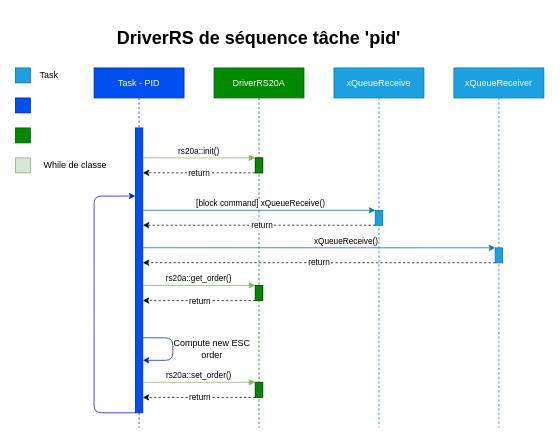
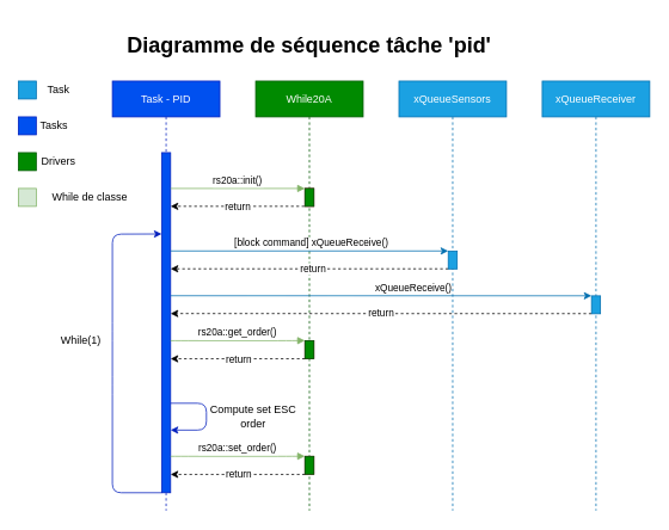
  <mxCell id="0" />
  <mxCell id="1" parent="0" />
  <mxCell id="2" value="Task - PID" style="shape=umlLifeline;perimeter=lifelinePerimeter;container=1;collapsible=0;recursiveResize=0;rounded=0;shadow=0;strokeWidth=1;fillColor=#0050ef;strokeColor=#001DBC;fontColor=#ffffff;" parent="1" vertex="1"><mxGeometry x="125" y="90" width="120" height="480" as="geometry" /></mxCell>
  <mxCell id="3" value="" style="points=[];perimeter=orthogonalPerimeter;rounded=0;shadow=0;strokeWidth=1;fillColor=#0050ef;strokeColor=#001DBC;fontColor=#ffffff;" parent="2" vertex="1"><mxGeometry x="55" y="80" width="10" height="380" as="geometry" /></mxCell>
  <mxCell id="4" value="" style="endArrow=classic;html=1;exitX=-0.003;exitY=1;exitDx=0;exitDy=0;exitPerimeter=0;entryX=0;entryY=0.239;entryDx=0;entryDy=0;entryPerimeter=0;fillColor=#0050ef;strokeColor=#001DBC;" parent="2" source="3" target="3" edge="1"><mxGeometry width="50" height="50" relative="1" as="geometry"><mxPoint x="-70" y="400" as="sourcePoint" /><mxPoint x="-10" y="200" as="targetPoint" /><Array as="points"><mxPoint y="460" /><mxPoint y="340" /><mxPoint y="280" /><mxPoint y="171" /></Array></mxGeometry></mxCell>
  <mxCell id="5" value="" style="endArrow=classic;html=1;fillColor=#0050ef;strokeColor=#001DBC;" edge="1" parent="2" source="3" target="3"><mxGeometry width="50" height="50" relative="1" as="geometry"><mxPoint x="60" y="360" as="sourcePoint" /><mxPoint x="61.14" y="389.6" as="targetPoint" /><Array as="points"><mxPoint x="105" y="360" /><mxPoint x="105" y="390" /></Array></mxGeometry></mxCell>
- <mxCell id="6" value="DriverRS20A" style="shape=umlLifeline;perimeter=lifelinePerimeter;container=1;collapsible=0;recursiveResize=0;rounded=0;shadow=0;strokeWidth=1;fillColor=#008a00;strokeColor=#005700;fontColor=#ffffff;" parent="1" vertex="1"><mxGeometry x="285" y="90" width="120" height="480" as="geometry" /></mxCell>
+ <mxCell id="6" value="While20A" style="shape=umlLifeline;perimeter=lifelinePerimeter;container=1;collapsible=0;recursiveResize=0;rounded=0;shadow=0;strokeWidth=1;fillColor=#008a00;strokeColor=#005700;fontColor=#ffffff;" parent="1" vertex="1"><mxGeometry x="285" y="90" width="120" height="480" as="geometry" /></mxCell>
  <mxCell id="7" value="" style="points=[];perimeter=orthogonalPerimeter;rounded=0;shadow=0;strokeWidth=1;fillColor=#d80073;strokeColor=#A50040;fontColor=#ffffff;" parent="6" vertex="1"><mxGeometry x="55" y="120" width="10" height="20" as="geometry" /></mxCell>
  <mxCell id="8" value="" style="points=[];perimeter=orthogonalPerimeter;rounded=0;shadow=0;strokeWidth=1;fillColor=#d80073;strokeColor=#A50040;fontColor=#ffffff;" parent="6" vertex="1"><mxGeometry x="55" y="290.08" width="10" height="20" as="geometry" /></mxCell>
  <mxCell id="9" value="" style="points=[];perimeter=orthogonalPerimeter;rounded=0;shadow=0;strokeWidth=1;fillColor=#008a00;strokeColor=#005700;fontColor=#ffffff;" parent="6" vertex="1"><mxGeometry x="55" y="120" width="10" height="20" as="geometry" /></mxCell>
  <mxCell id="10" value="" style="points=[];perimeter=orthogonalPerimeter;rounded=0;shadow=0;strokeWidth=1;fillColor=#008a00;strokeColor=#005700;fontColor=#ffffff;" parent="6" vertex="1"><mxGeometry x="55" y="290.08" width="10" height="20" as="geometry" /></mxCell>
  <mxCell id="11" value="" style="points=[];perimeter=orthogonalPerimeter;rounded=0;shadow=0;strokeWidth=1;fillColor=#d80073;strokeColor=#A50040;fontColor=#ffffff;" vertex="1" parent="6"><mxGeometry x="55" y="419.3" width="10" height="20" as="geometry" /></mxCell>
  <mxCell id="12" value="" style="points=[];perimeter=orthogonalPerimeter;rounded=0;shadow=0;strokeWidth=1;fillColor=#008a00;strokeColor=#005700;fontColor=#ffffff;" vertex="1" parent="6"><mxGeometry x="55" y="419.3" width="10" height="20" as="geometry" /></mxCell>
  <mxCell id="13" value="rs20a::set_order()" style="verticalAlign=bottom;endArrow=block;shadow=0;strokeWidth=1;entryX=0;entryY=-0.004;entryDx=0;entryDy=0;entryPerimeter=0;fillColor=#d5e8d4;strokeColor=#82b366;" edge="1" parent="6" target="11"><mxGeometry relative="1" as="geometry"><mxPoint x="-95" y="419.3" as="sourcePoint" /><mxPoint x="45" y="419.3" as="targetPoint" /><mxPoint as="offset" /><Array as="points"><mxPoint x="-85" y="419.3" /><mxPoint x="35" y="419.3" /></Array></mxGeometry></mxCell>
  <mxCell id="14" value="" style="endArrow=classic;html=1;exitX=0;exitY=1.011;exitDx=0;exitDy=0;exitPerimeter=0;dashed=1;" edge="1" parent="6" source="11"><mxGeometry width="50" height="50" relative="1" as="geometry"><mxPoint x="54.43" y="459.3" as="sourcePoint" /><mxPoint x="-95" y="439.52" as="targetPoint" /></mxGeometry></mxCell>
  <mxCell id="15" value="return" style="edgeLabel;html=1;align=center;verticalAlign=middle;resizable=0;points=[];" vertex="1" connectable="0" parent="14"><mxGeometry x="-0.174" y="-1" relative="1" as="geometry"><mxPoint x="-12.72" y="0.78" as="offset" /></mxGeometry></mxCell>
  <mxCell id="16" value="rs20a::init()" style="verticalAlign=bottom;endArrow=block;entryX=0;entryY=0;shadow=0;strokeWidth=1;fillColor=#d5e8d4;strokeColor=#82b366;" parent="1" source="3" target="7" edge="1"><mxGeometry relative="1" as="geometry"><mxPoint x="285" y="170" as="sourcePoint" /><mxPoint as="offset" /></mxGeometry></mxCell>
- <mxCell id="17" value="xQueueReceive" style="shape=umlLifeline;perimeter=lifelinePerimeter;container=1;collapsible=0;recursiveResize=0;rounded=0;shadow=0;strokeWidth=1;fillColor=#1ba1e2;strokeColor=#006EAF;fontColor=#ffffff;" parent="1" vertex="1"><mxGeometry x="445" y="90" width="120" height="480" as="geometry" /></mxCell>
+ <mxCell id="17" value="xQueueSensors" style="shape=umlLifeline;perimeter=lifelinePerimeter;container=1;collapsible=0;recursiveResize=0;rounded=0;shadow=0;strokeWidth=1;fillColor=#1ba1e2;strokeColor=#006EAF;fontColor=#ffffff;" parent="1" vertex="1"><mxGeometry x="445" y="90" width="120" height="480" as="geometry" /></mxCell>
  <mxCell id="18" value="" style="points=[];perimeter=orthogonalPerimeter;rounded=0;shadow=0;strokeWidth=1;fillColor=#1ba1e2;strokeColor=#006EAF;fontColor=#ffffff;" parent="17" vertex="1"><mxGeometry x="55" y="189.92" width="10" height="20" as="geometry" /></mxCell>
  <mxCell id="19" value="" style="endArrow=classic;html=1;entryX=0;entryY=-0.004;entryDx=0;entryDy=0;entryPerimeter=0;fillColor=#1ba1e2;strokeColor=#006EAF;" edge="1" parent="17" target="43"><mxGeometry width="50" height="50" relative="1" as="geometry"><mxPoint x="-255" y="239.83" as="sourcePoint" /><mxPoint x="-75" y="249.91" as="targetPoint" /></mxGeometry></mxCell>
  <mxCell id="20" value="xQueueReceive()" style="edgeLabel;html=1;align=center;verticalAlign=middle;resizable=0;points=[];" vertex="1" connectable="0" parent="19"><mxGeometry x="0.416" y="1" relative="1" as="geometry"><mxPoint x="-62.79" y="-8.84" as="offset" /></mxGeometry></mxCell>
  <mxCell id="21" value="" style="endArrow=classic;html=1;exitX=0;exitY=0.993;exitDx=0;exitDy=0;exitPerimeter=0;dashed=1;" edge="1" parent="17" source="43"><mxGeometry width="50" height="50" relative="1" as="geometry"><mxPoint x="-85" y="299.91" as="sourcePoint" /><mxPoint x="-255" y="259.77" as="targetPoint" /></mxGeometry></mxCell>
  <mxCell id="22" value="return" style="edgeLabel;html=1;align=center;verticalAlign=middle;resizable=0;points=[];" vertex="1" connectable="0" parent="21"><mxGeometry x="0.041" y="-1" relative="1" as="geometry"><mxPoint x="9" y="1.14" as="offset" /></mxGeometry></mxCell>
  <mxCell id="23" value="" style="endArrow=classic;html=1;exitX=-0.057;exitY=0.996;exitDx=0;exitDy=0;exitPerimeter=0;dashed=1;" parent="1" source="7" target="3" edge="1"><mxGeometry width="50" height="50" relative="1" as="geometry"><mxPoint x="270" y="300" as="sourcePoint" /><mxPoint x="200" y="250" as="targetPoint" /></mxGeometry></mxCell>
  <mxCell id="24" value="return" style="edgeLabel;html=1;align=center;verticalAlign=middle;resizable=0;points=[];" parent="23" vertex="1" connectable="0"><mxGeometry x="-0.174" y="-1" relative="1" as="geometry"><mxPoint x="-12.72" y="1.08" as="offset" /></mxGeometry></mxCell>
  <mxCell id="25" value="rs20a::get_order()" style="verticalAlign=bottom;endArrow=block;shadow=0;strokeWidth=1;entryX=0;entryY=-0.004;entryDx=0;entryDy=0;entryPerimeter=0;fillColor=#d5e8d4;strokeColor=#82b366;" parent="1" target="8" edge="1"><mxGeometry relative="1" as="geometry"><mxPoint x="190" y="380.08" as="sourcePoint" /><mxPoint x="330" y="380.08" as="targetPoint" /><mxPoint as="offset" /><Array as="points"><mxPoint x="200" y="380.08" /><mxPoint x="320" y="380.08" /></Array></mxGeometry></mxCell>
  <mxCell id="26" value="" style="endArrow=classic;html=1;exitX=0;exitY=1.011;exitDx=0;exitDy=0;exitPerimeter=0;dashed=1;" parent="1" source="8" edge="1"><mxGeometry width="50" height="50" relative="1" as="geometry"><mxPoint x="339.43" y="420.08" as="sourcePoint" /><mxPoint x="190" y="400.3" as="targetPoint" /></mxGeometry></mxCell>
  <mxCell id="27" value="return" style="edgeLabel;html=1;align=center;verticalAlign=middle;resizable=0;points=[];" parent="26" vertex="1" connectable="0"><mxGeometry x="-0.174" y="-1" relative="1" as="geometry"><mxPoint x="-12.72" y="0.78" as="offset" /></mxGeometry></mxCell>
  <mxCell id="28" value="" style="endArrow=classic;html=1;entryX=0;entryY=-0.004;entryDx=0;entryDy=0;entryPerimeter=0;fillColor=#1ba1e2;strokeColor=#006EAF;" parent="1" source="3" target="18" edge="1"><mxGeometry width="50" height="50" relative="1" as="geometry"><mxPoint x="185" y="280" as="sourcePoint" /><mxPoint x="370" y="289.92" as="targetPoint" /></mxGeometry></mxCell>
  <mxCell id="29" value="[block command] xQueueReceive()" style="edgeLabel;html=1;align=center;verticalAlign=middle;resizable=0;points=[];" parent="28" vertex="1" connectable="0"><mxGeometry x="0.416" y="1" relative="1" as="geometry"><mxPoint x="-62.79" y="-8.84" as="offset" /></mxGeometry></mxCell>
  <mxCell id="30" value="" style="endArrow=classic;html=1;exitX=0;exitY=0.993;exitDx=0;exitDy=0;exitPerimeter=0;dashed=1;" parent="1" source="18" target="3" edge="1"><mxGeometry width="50" height="50" relative="1" as="geometry"><mxPoint x="360" y="339.92" as="sourcePoint" /><mxPoint x="195" y="299.78" as="targetPoint" /></mxGeometry></mxCell>
  <mxCell id="31" value="return" style="edgeLabel;html=1;align=center;verticalAlign=middle;resizable=0;points=[];" parent="30" vertex="1" connectable="0"><mxGeometry x="0.041" y="-1" relative="1" as="geometry"><mxPoint x="9" y="1.14" as="offset" /></mxGeometry></mxCell>
- <mxCell id="33" value="&lt;span style=&quot;font-size: 24px&quot;&gt;&lt;b&gt;DriverRS de séquence tâche 'pid'&lt;/b&gt;&lt;/span&gt;" style="text;html=1;strokeColor=none;fillColor=none;align=center;verticalAlign=middle;whiteSpace=wrap;rounded=0;" parent="1" vertex="1"><mxGeometry x="90" y="20" width="510" height="60" as="geometry" /></mxCell>
+ <mxCell id="32" value="While(1)" style="text;html=1;strokeColor=none;fillColor=none;align=center;verticalAlign=middle;whiteSpace=wrap;rounded=0;dashed=1;" parent="1" vertex="1"><mxGeometry x="60" y="370" width="60" height="20" as="geometry" /></mxCell>
+ <mxCell id="33" value="&lt;span style=&quot;font-size: 24px&quot;&gt;&lt;b&gt;Diagramme de séquence tâche 'pid'&lt;/b&gt;&lt;/span&gt;" style="text;html=1;strokeColor=none;fillColor=none;align=center;verticalAlign=middle;whiteSpace=wrap;rounded=0;" parent="1" vertex="1"><mxGeometry x="90" y="20" width="510" height="60" as="geometry" /></mxCell>
  <mxCell id="34" value="" style="whiteSpace=wrap;html=1;aspect=fixed;strokeWidth=1;fillColor=#1ba1e2;strokeColor=#006EAF;fontColor=#ffffff;" parent="1" vertex="1"><mxGeometry x="20" y="90" width="20" height="20" as="geometry" /></mxCell>
  <mxCell id="35" value="Task" style="text;html=1;strokeColor=none;fillColor=none;align=center;verticalAlign=middle;whiteSpace=wrap;rounded=0;" parent="1" vertex="1"><mxGeometry x="40" y="90" width="50" height="20" as="geometry" /></mxCell>
  <mxCell id="36" value="" style="whiteSpace=wrap;html=1;aspect=fixed;strokeWidth=1;fillColor=#0050ef;strokeColor=#001DBC;fontColor=#ffffff;" parent="1" vertex="1"><mxGeometry x="20" y="130" width="20" height="20" as="geometry" /></mxCell>
+ <mxCell id="37" value="Tasks" style="text;html=1;strokeColor=none;fillColor=none;align=center;verticalAlign=middle;whiteSpace=wrap;rounded=0;" parent="1" vertex="1"><mxGeometry x="40" y="130" width="40" height="20" as="geometry" /></mxCell>
  <mxCell id="38" value="" style="whiteSpace=wrap;html=1;aspect=fixed;strokeWidth=1;fillColor=#008a00;strokeColor=#005700;fontColor=#ffffff;" parent="1" vertex="1"><mxGeometry x="20" y="170" width="20" height="20" as="geometry" /></mxCell>
+ <mxCell id="39" value="Drivers" style="text;html=1;strokeColor=none;fillColor=none;align=center;verticalAlign=middle;whiteSpace=wrap;rounded=0;" parent="1" vertex="1"><mxGeometry x="40" y="170" width="50" height="20" as="geometry" /></mxCell>
  <mxCell id="40" value="" style="whiteSpace=wrap;html=1;aspect=fixed;strokeWidth=1;fillColor=#d5e8d4;strokeColor=#82b366;" parent="1" vertex="1"><mxGeometry x="20" y="210" width="20" height="20" as="geometry" /></mxCell>
  <mxCell id="41" value="While de classe" style="text;html=1;strokeColor=none;fillColor=none;align=center;verticalAlign=middle;whiteSpace=wrap;rounded=0;" parent="1" vertex="1"><mxGeometry x="40" y="210" width="120" height="20" as="geometry" /></mxCell>
  <mxCell id="42" value="xQueueReceiver" style="shape=umlLifeline;perimeter=lifelinePerimeter;container=1;collapsible=0;recursiveResize=0;rounded=0;shadow=0;strokeWidth=1;fillColor=#1ba1e2;strokeColor=#006EAF;fontColor=#ffffff;" vertex="1" parent="1"><mxGeometry x="605" y="90" width="120" height="480" as="geometry" /></mxCell>
  <mxCell id="43" value="" style="points=[];perimeter=orthogonalPerimeter;rounded=0;shadow=0;strokeWidth=1;fillColor=#1ba1e2;strokeColor=#006EAF;fontColor=#ffffff;" vertex="1" parent="42"><mxGeometry x="55" y="240.0" width="10" height="20" as="geometry" /></mxCell>
- <mxCell id="44" value="Compute new ESC order" style="text;html=1;strokeColor=none;fillColor=none;align=center;verticalAlign=middle;whiteSpace=wrap;rounded=0;" vertex="1" parent="1"><mxGeometry x="230" y="460" width="105" height="10" as="geometry" /></mxCell>
+ <mxCell id="44" value="Compute set ESC order" style="text;html=1;strokeColor=none;fillColor=none;align=center;verticalAlign=middle;whiteSpace=wrap;rounded=0;" vertex="1" parent="1"><mxGeometry x="230" y="460" width="105" height="10" as="geometry" /></mxCell>
